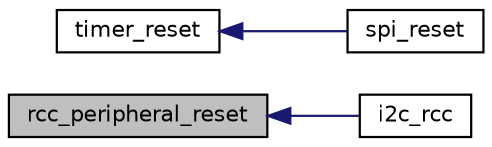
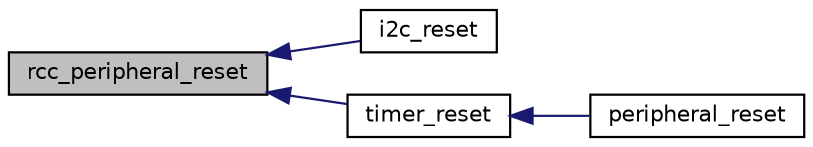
  digraph {
    rankdir=LR
    node [color=black fillcolor=white fontname=Helvetica fontsize=10 shape=record style=filled]
    edge [color=midnightblue dir=back fontname=Helvetica fontsize=10 labelfontname=Helvetica labelfontsize=10 style=solid]
    n1 [fillcolor=grey75 fontcolor=black height=0.2 label=rcc_peripheral_reset width=0.4]
-   n2 [height=0.2 label=i2c_rcc width=0.4]
+   n2 [height=0.2 label=i2c_reset width=0.4]
    n3 [height=0.2 label=timer_reset width=0.4]
-   n4 [height=0.2 label=spi_reset width=0.4]
+   n4 [height=0.2 label=peripheral_reset width=0.4]
    n1 -> n2
+   n1 -> n3
    n3 -> n4
  }
